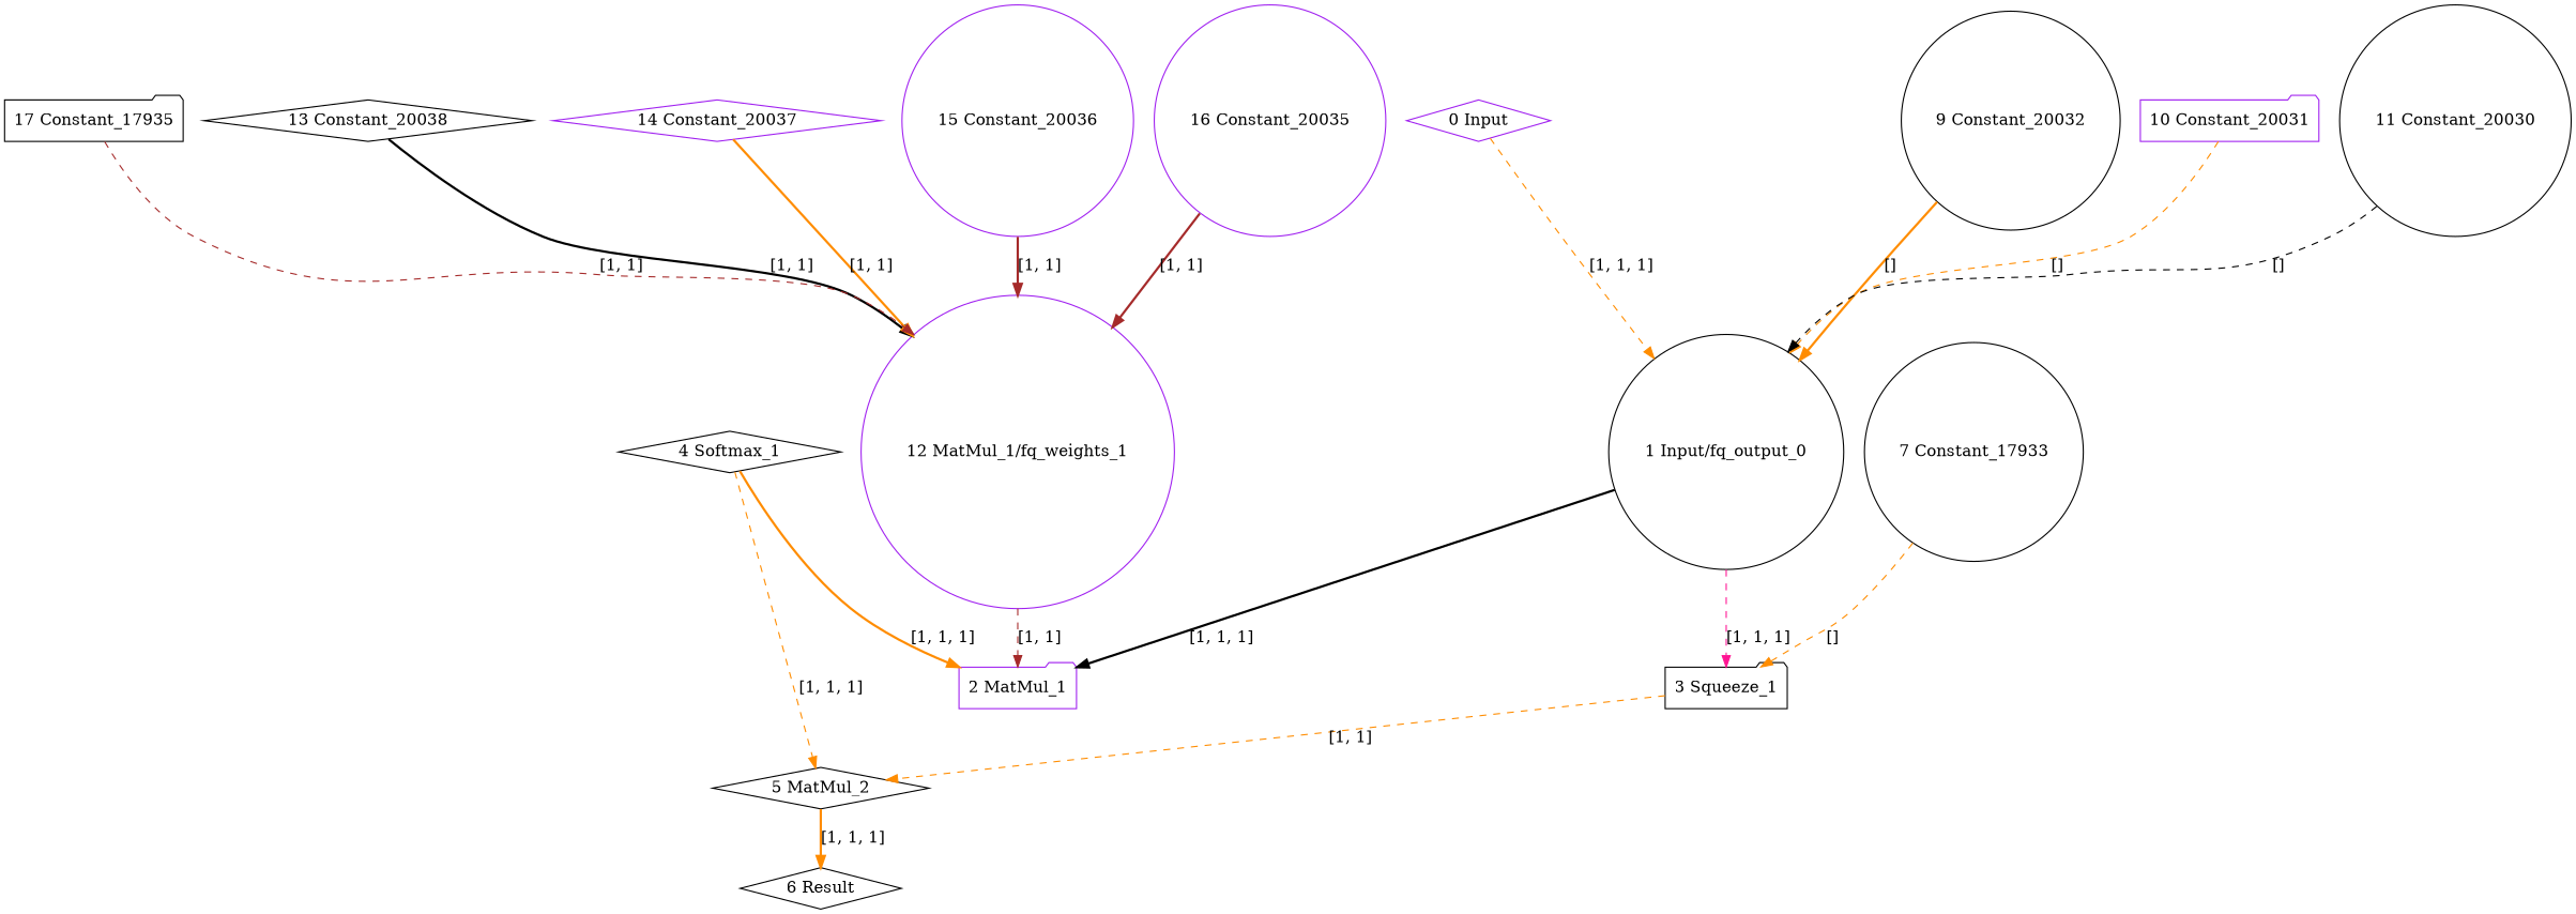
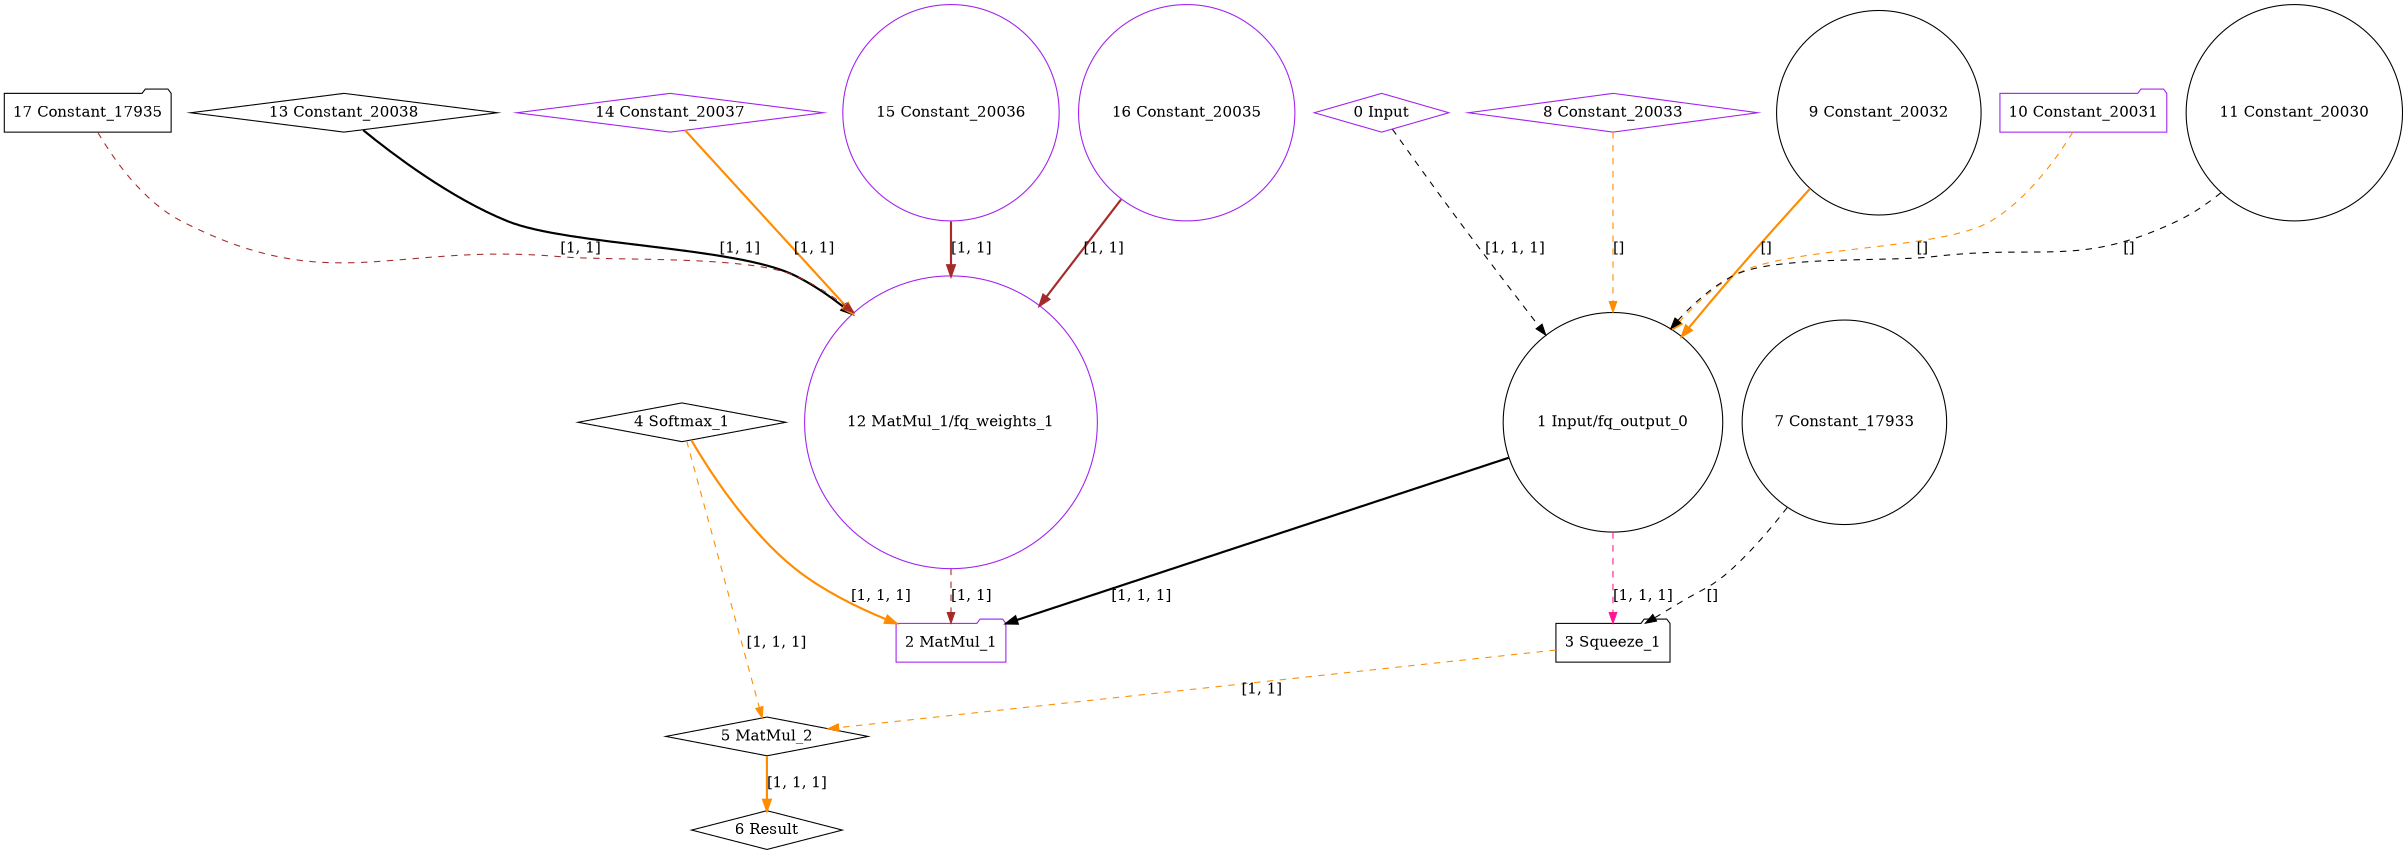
  strict digraph {
    node [color=black shape=diamond type=Constant]
    edge [color=darkorange style=dashed]
    "0 Input" [color=purple type=Parameter]
    "1 Input/fq_output_0" [shape=circle type=FakeQuantize]
    "2 MatMul_1" [color=purple shape=folder type=MatMul]
    "3 Squeeze_1" [shape=folder type=Squeeze]
    "5 MatMul_2" [type=MatMul]
    "4 Softmax_1" [type=Softmax]
    "6 Result" [type=Result]
    "7 Constant_17933" [shape=circle]
+   "8 Constant_20033" [color=purple]
    "9 Constant_20032" [shape=circle]
    "10 Constant_20031" [color=purple shape=folder]
    "11 Constant_20030" [shape=circle]
    "12 MatMul_1/fq_weights_1" [color=purple shape=circle type=FakeQuantize]
    "13 Constant_20038"
    "14 Constant_20037" [color=purple]
    "15 Constant_20036" [color=purple shape=circle]
    "16 Constant_20035" [color=purple shape=circle]
    "17 Constant_17935" [shape=folder]
-   "0 Input" -> "1 Input/fq_output_0" [label="[1, 1, 1]"]
+   "0 Input" -> "1 Input/fq_output_0" [color=black label="[1, 1, 1]"]
    "1 Input/fq_output_0" -> "2 MatMul_1" [color=black label="[1, 1, 1]" style=bold]
    "1 Input/fq_output_0" -> "3 Squeeze_1" [color=deeppink label="[1, 1, 1]"]
    "3 Squeeze_1" -> "5 MatMul_2" [label="[1, 1]"]
    "5 MatMul_2" -> "6 Result" [label="[1, 1, 1]" style=bold]
    "4 Softmax_1" -> "2 MatMul_1" [label="[1, 1, 1]" style=bold]
    "4 Softmax_1" -> "5 MatMul_2" [label="[1, 1, 1]"]
-   "7 Constant_17933" -> "3 Squeeze_1" [label="[]"]
+   "7 Constant_17933" -> "3 Squeeze_1" [color=black label="[]"]
+   "8 Constant_20033" -> "1 Input/fq_output_0" [label="[]"]
    "9 Constant_20032" -> "1 Input/fq_output_0" [label="[]" style=bold]
    "10 Constant_20031" -> "1 Input/fq_output_0" [label="[]"]
    "11 Constant_20030" -> "1 Input/fq_output_0" [color=black label="[]"]
    "12 MatMul_1/fq_weights_1" -> "2 MatMul_1" [color=brown label="[1, 1]"]
    "13 Constant_20038" -> "12 MatMul_1/fq_weights_1" [color=black label="[1, 1]" style=bold]
    "14 Constant_20037" -> "12 MatMul_1/fq_weights_1" [label="[1, 1]" style=bold]
    "15 Constant_20036" -> "12 MatMul_1/fq_weights_1" [color=brown label="[1, 1]" style=bold]
    "16 Constant_20035" -> "12 MatMul_1/fq_weights_1" [color=brown label="[1, 1]" style=bold]
    "17 Constant_17935" -> "12 MatMul_1/fq_weights_1" [color=brown label="[1, 1]"]
  }
